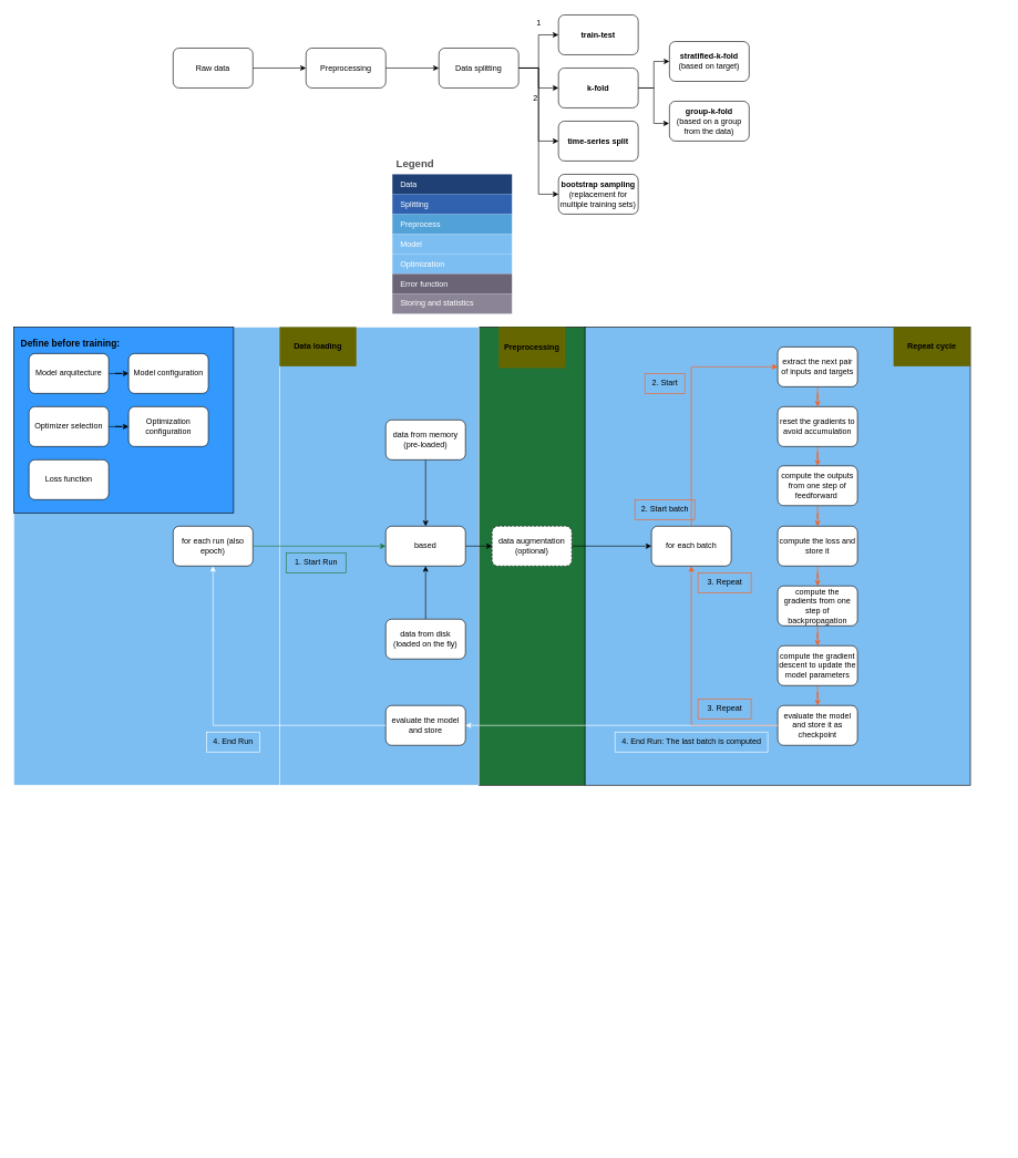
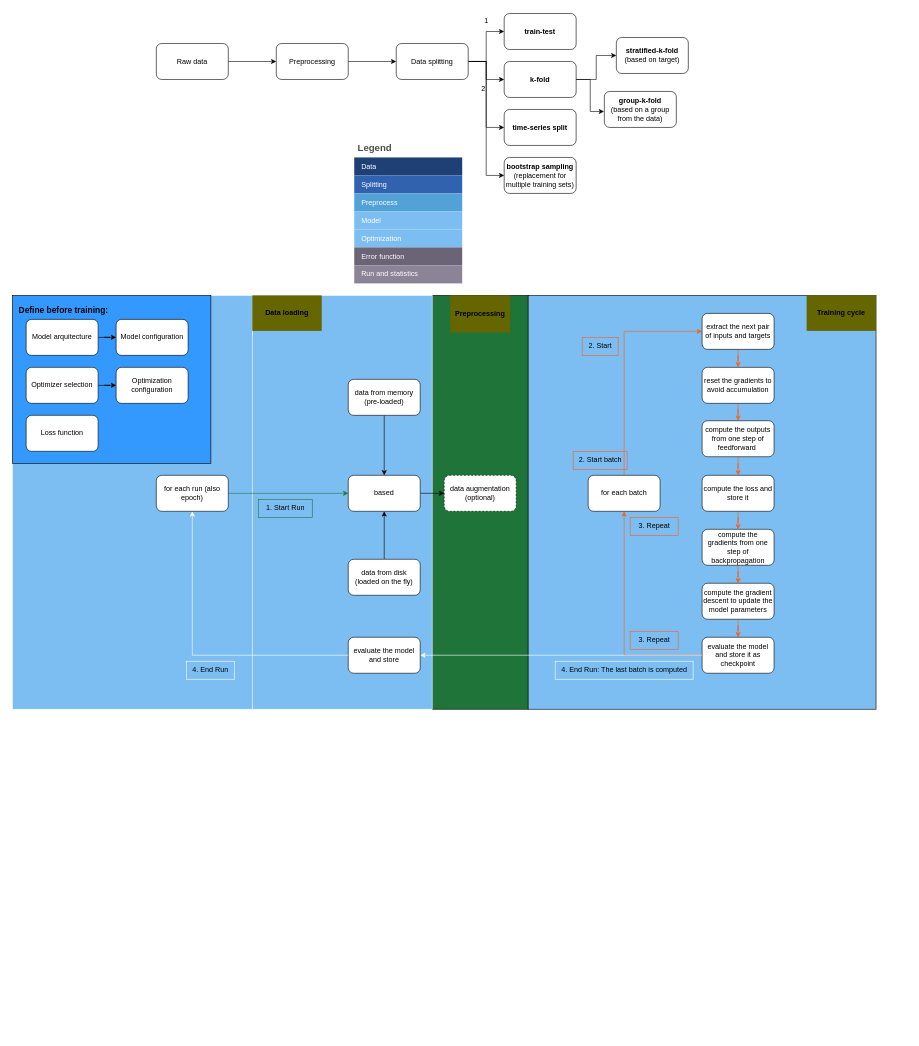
  <mxCell id="0" />
  <mxCell id="1" parent="0" />
  <mxCell id="2" value="" style="rounded=0;whiteSpace=wrap;html=1;fillColor=#7dbef2;strokeColor=#FFFFFF;" parent="1" vertex="1"><mxGeometry x="20" y="492" width="410" height="690" as="geometry" /></mxCell>
  <mxCell id="3" value="" style="group" parent="1" vertex="1" connectable="0"><mxGeometry x="400" y="462" width="1110" height="1260" as="geometry" /></mxCell>
  <mxCell id="4" value="" style="group" parent="3" vertex="1" connectable="0"><mxGeometry x="320" y="30" width="160" height="690" as="geometry" /></mxCell>
  <mxCell id="5" value="" style="rounded=0;whiteSpace=wrap;html=1;fillColor=#1F7439;" parent="4" vertex="1"><mxGeometry width="160" height="690.0" as="geometry" /></mxCell>
  <mxCell id="6" value="&lt;b&gt;P&lt;/b&gt;&lt;b style=&quot;background-color: initial;&quot;&gt;reprocessing&lt;/b&gt;" style="text;html=1;align=center;verticalAlign=middle;whiteSpace=wrap;rounded=0;color=#1E4074;fillColor=#666600;" parent="4" vertex="1"><mxGeometry x="30" width="100" height="61.791" as="geometry" /></mxCell>
  <mxCell id="7" value="" style="group" parent="3" vertex="1" connectable="0"><mxGeometry x="140" y="30" width="919.995" height="1150" as="geometry" /></mxCell>
  <mxCell id="8" value="data from memory (pre-loaded)" style="rounded=1;whiteSpace=wrap;html=1;" parent="7" vertex="1"><mxGeometry x="40" y="130" width="120" height="60" as="geometry" /></mxCell>
  <mxCell id="9" value="data from disk (loaded on the fly)" style="rounded=1;whiteSpace=wrap;html=1;" parent="7" vertex="1"><mxGeometry x="40" y="430" width="120" height="60" as="geometry" /></mxCell>
  <mxCell id="10" value="" style="group" parent="7" vertex="1" connectable="0"><mxGeometry x="339.995" width="580" height="690" as="geometry" /></mxCell>
  <mxCell id="11" value="" style="rounded=0;whiteSpace=wrap;html=1;fillColor=#7dbef2;" parent="10" vertex="1"><mxGeometry width="580" height="690" as="geometry" /></mxCell>
- <mxCell id="12" value="&lt;b&gt;Repeat cycle&lt;/b&gt;" style="text;html=1;align=center;verticalAlign=middle;whiteSpace=wrap;rounded=0;color=#1E4074;fillColor=#666600;" parent="10" vertex="1"><mxGeometry x="464.24" width="115.765" height="59.167" as="geometry" /></mxCell>
+ <mxCell id="12" value="&lt;b&gt;Training cycle&lt;/b&gt;" style="text;html=1;align=center;verticalAlign=middle;whiteSpace=wrap;rounded=0;color=#1E4074;fillColor=#666600;" parent="10" vertex="1"><mxGeometry x="464.24" width="115.765" height="59.167" as="geometry" /></mxCell>
  <mxCell id="13" style="edgeStyle=orthogonalEdgeStyle;rounded=0;orthogonalLoop=1;jettySize=auto;html=1;entryX=0;entryY=0.5;entryDx=0;entryDy=0;strokeColor=#FF5D17;" parent="10" source="14" target="16" edge="1"><mxGeometry relative="1" as="geometry"><Array as="points"><mxPoint x="160" y="60" /></Array></mxGeometry></mxCell>
  <mxCell id="14" value="for each batch" style="rounded=1;whiteSpace=wrap;html=1;" parent="10" vertex="1"><mxGeometry x="100.005" y="300" width="120" height="60" as="geometry" /></mxCell>
  <mxCell id="15" style="edgeStyle=orthogonalEdgeStyle;rounded=0;orthogonalLoop=1;jettySize=auto;html=1;entryX=0.5;entryY=0;entryDx=0;entryDy=0;strokeColor=#FF5D17;" parent="10" source="16" target="18" edge="1"><mxGeometry relative="1" as="geometry" /></mxCell>
  <mxCell id="16" value="extract the next pair of inputs and targets" style="rounded=1;whiteSpace=wrap;html=1;" parent="10" vertex="1"><mxGeometry x="290.005" y="30" width="120" height="60" as="geometry" /></mxCell>
  <mxCell id="17" style="edgeStyle=orthogonalEdgeStyle;rounded=0;orthogonalLoop=1;jettySize=auto;html=1;entryX=0.5;entryY=0;entryDx=0;entryDy=0;strokeColor=#FF5D17;" parent="10" source="18" target="20" edge="1"><mxGeometry relative="1" as="geometry" /></mxCell>
  <mxCell id="18" value="reset the gradients to avoid accumulation" style="rounded=1;whiteSpace=wrap;html=1;" parent="10" vertex="1"><mxGeometry x="290.005" y="120" width="120" height="60" as="geometry" /></mxCell>
  <mxCell id="19" style="edgeStyle=orthogonalEdgeStyle;rounded=0;orthogonalLoop=1;jettySize=auto;html=1;entryX=0.5;entryY=0;entryDx=0;entryDy=0;strokeColor=#FF5D17;" parent="10" source="20" target="22" edge="1"><mxGeometry relative="1" as="geometry" /></mxCell>
  <mxCell id="20" value="compute the outputs from one step of feedforward&amp;nbsp;" style="rounded=1;whiteSpace=wrap;html=1;" parent="10" vertex="1"><mxGeometry x="290.005" y="209" width="120" height="60" as="geometry" /></mxCell>
  <mxCell id="21" style="edgeStyle=orthogonalEdgeStyle;rounded=0;orthogonalLoop=1;jettySize=auto;html=1;entryX=0.5;entryY=0;entryDx=0;entryDy=0;strokeColor=#FF5D17;" parent="10" source="22" target="24" edge="1"><mxGeometry relative="1" as="geometry" /></mxCell>
  <mxCell id="22" value="compute the loss and store it" style="rounded=1;whiteSpace=wrap;html=1;" parent="10" vertex="1"><mxGeometry x="290.005" y="300" width="120" height="60" as="geometry" /></mxCell>
  <mxCell id="23" style="edgeStyle=orthogonalEdgeStyle;rounded=0;orthogonalLoop=1;jettySize=auto;html=1;entryX=0.5;entryY=0;entryDx=0;entryDy=0;strokeColor=#FF5D17;" parent="10" source="24" target="26" edge="1"><mxGeometry relative="1" as="geometry" /></mxCell>
  <mxCell id="24" value="compute the gradients from one step of backpropagation" style="rounded=1;whiteSpace=wrap;html=1;" parent="10" vertex="1"><mxGeometry x="290.005" y="390" width="120" height="60" as="geometry" /></mxCell>
  <mxCell id="25" style="edgeStyle=orthogonalEdgeStyle;rounded=0;orthogonalLoop=1;jettySize=auto;html=1;entryX=0.5;entryY=0;entryDx=0;entryDy=0;strokeColor=#FF5D17;" parent="10" source="26" target="27" edge="1"><mxGeometry relative="1" as="geometry" /></mxCell>
  <mxCell id="26" value="compute the gradient descent to update the model parameters" style="rounded=1;whiteSpace=wrap;html=1;" parent="10" vertex="1"><mxGeometry x="290.005" y="480" width="120" height="60" as="geometry" /></mxCell>
  <mxCell id="27" value="evaluate the model and store it as checkpoint" style="rounded=1;whiteSpace=wrap;html=1;" parent="10" vertex="1"><mxGeometry x="290.005" y="570" width="120" height="60" as="geometry" /></mxCell>
  <mxCell id="28" value="3. Repeat" style="text;html=1;align=center;verticalAlign=middle;resizable=0;points=[];autosize=1;strokeColor=#FF5D17;fillColor=none;" parent="10" vertex="1"><mxGeometry x="170.005" y="370" width="80" height="30" as="geometry" /></mxCell>
  <mxCell id="29" value="3. Repeat" style="text;html=1;align=center;verticalAlign=middle;resizable=0;points=[];autosize=1;strokeColor=#FF5D17;fillColor=none;" parent="10" vertex="1"><mxGeometry x="170.005" y="560" width="80" height="30" as="geometry" /></mxCell>
  <mxCell id="30" value="2. Start batch" style="text;html=1;align=center;verticalAlign=middle;resizable=0;points=[];autosize=1;strokeColor=#FF5D17;fillColor=none;" parent="10" vertex="1"><mxGeometry x="75.005" y="260" width="90" height="30" as="geometry" /></mxCell>
  <mxCell id="31" value="2. Start" style="text;html=1;align=center;verticalAlign=middle;resizable=0;points=[];autosize=1;strokeColor=#FF5D17;fillColor=none;" parent="10" vertex="1"><mxGeometry x="90.005" y="70" width="60" height="30" as="geometry" /></mxCell>
  <mxCell id="32" value="4. End Run: The last batch is computed" style="text;html=1;align=center;verticalAlign=middle;resizable=0;points=[];autosize=1;strokeColor=#FFFFFF;fillColor=none;" parent="10" vertex="1"><mxGeometry x="45.005" y="610" width="230" height="30" as="geometry" /></mxCell>
  <mxCell id="33" style="edgeStyle=orthogonalEdgeStyle;rounded=0;orthogonalLoop=1;jettySize=auto;html=1;entryX=0.5;entryY=1;entryDx=0;entryDy=0;strokeColor=#FF5D17;" parent="10" source="27" target="14" edge="1"><mxGeometry relative="1" as="geometry" /></mxCell>
  <mxCell id="34" value="data augmentation&lt;div&gt;(optional)&lt;/div&gt;" style="rounded=1;whiteSpace=wrap;html=1;dashed=1;" parent="7" vertex="1"><mxGeometry x="200" y="300" width="120" height="60" as="geometry" /></mxCell>
- <mxCell id="35" value="" style="edgeStyle=orthogonalEdgeStyle;rounded=0;orthogonalLoop=1;jettySize=auto;html=1;" parent="7" source="34" target="14" edge="1"><mxGeometry relative="1" as="geometry" /></mxCell>
  <mxCell id="36" value="" style="edgeStyle=orthogonalEdgeStyle;rounded=0;orthogonalLoop=1;jettySize=auto;html=1;" parent="3" source="9" target="40" edge="1"><mxGeometry relative="1" as="geometry" /></mxCell>
  <mxCell id="37" value="" style="edgeStyle=orthogonalEdgeStyle;rounded=0;orthogonalLoop=1;jettySize=auto;html=1;" parent="3" source="8" target="40" edge="1"><mxGeometry relative="1" as="geometry" /></mxCell>
  <mxCell id="38" value="" style="rounded=0;whiteSpace=wrap;html=1;fillColor=#7dbef2;strokeColor=#FFFFFF;" parent="3" vertex="1"><mxGeometry x="20" y="30" width="300" height="690" as="geometry" /></mxCell>
  <mxCell id="39" value="" style="edgeStyle=orthogonalEdgeStyle;rounded=0;orthogonalLoop=1;jettySize=auto;html=1;" parent="3" source="40" target="34" edge="1"><mxGeometry relative="1" as="geometry" /></mxCell>
  <mxCell id="40" value="based" style="rounded=1;whiteSpace=wrap;html=1;" parent="3" vertex="1"><mxGeometry x="180" y="330" width="120" height="60" as="geometry" /></mxCell>
  <mxCell id="41" value="1. Start Run" style="text;html=1;align=center;verticalAlign=middle;resizable=0;points=[];autosize=1;strokeColor=#1F7439;fillColor=none;" parent="3" vertex="1"><mxGeometry x="30" y="370" width="90" height="30" as="geometry" /></mxCell>
  <mxCell id="42" value="4. End Run" style="text;html=1;align=center;verticalAlign=middle;resizable=0;points=[];autosize=1;strokeColor=#FFFFFF;fillColor=none;" parent="3" vertex="1"><mxGeometry x="-90" y="640" width="80" height="30" as="geometry" /></mxCell>
  <mxCell id="43" value="evaluate the model and store" style="rounded=1;whiteSpace=wrap;html=1;" parent="3" vertex="1"><mxGeometry x="180" y="600" width="120" height="60" as="geometry" /></mxCell>
  <mxCell id="44" style="edgeStyle=orthogonalEdgeStyle;rounded=0;orthogonalLoop=1;jettySize=auto;html=1;entryX=1;entryY=0.5;entryDx=0;entryDy=0;strokeColor=#FFFFFF;" parent="3" source="27" target="43" edge="1"><mxGeometry relative="1" as="geometry" /></mxCell>
  <mxCell id="45" value="" style="edgeStyle=orthogonalEdgeStyle;rounded=0;orthogonalLoop=1;jettySize=auto;html=1;" parent="3" source="46" target="40" edge="1"><mxGeometry relative="1" as="geometry" /></mxCell>
  <mxCell id="46" value="data from memory (pre-loaded)" style="rounded=1;whiteSpace=wrap;html=1;" parent="3" vertex="1"><mxGeometry x="180" y="170" width="120" height="60" as="geometry" /></mxCell>
  <mxCell id="47" value="" style="edgeStyle=orthogonalEdgeStyle;rounded=0;orthogonalLoop=1;jettySize=auto;html=1;" parent="3" source="48" target="40" edge="1"><mxGeometry relative="1" as="geometry" /></mxCell>
  <mxCell id="48" value="data from disk (loaded on the fly)" style="rounded=1;whiteSpace=wrap;html=1;" parent="3" vertex="1"><mxGeometry x="180" y="470" width="120" height="60" as="geometry" /></mxCell>
  <mxCell id="49" value="&lt;b&gt;Data loading&lt;/b&gt;" style="text;html=1;align=center;verticalAlign=middle;whiteSpace=wrap;rounded=0;color=#1E4074;fillColor=#666600;" parent="3" vertex="1"><mxGeometry x="19.995" y="30" width="115.765" height="59.167" as="geometry" /></mxCell>
  <mxCell id="50" value="Legend" style="shape=table;startSize=30;container=1;collapsible=0;childLayout=tableLayout;fontSize=16;align=left;verticalAlign=top;fillColor=none;strokeColor=none;fontColor=#4D4D4D;fontStyle=1;spacingLeft=6;spacing=0;resizable=0;" parent="1" vertex="1"><mxGeometry x="590" y="232" width="180" height="240" as="geometry" /></mxCell>
  <mxCell id="51" value="" style="shape=tableRow;horizontal=0;startSize=0;swimlaneHead=0;swimlaneBody=0;strokeColor=inherit;top=0;left=0;bottom=0;right=0;collapsible=0;dropTarget=0;fillColor=none;points=[[0,0.5],[1,0.5]];portConstraint=eastwest;fontSize=12;" parent="50" vertex="1"><mxGeometry y="30" width="180" height="30" as="geometry" /></mxCell>
  <mxCell id="52" value="Data" style="shape=partialRectangle;html=1;whiteSpace=wrap;connectable=0;strokeColor=inherit;overflow=hidden;fillColor=#1E4074;top=0;left=0;bottom=0;right=0;pointerEvents=1;fontSize=12;align=left;fontColor=#FFFFFF;gradientColor=none;spacingLeft=10;spacingRight=4;" parent="51" vertex="1"><mxGeometry width="180" height="30" as="geometry"><mxRectangle width="180" height="30" as="alternateBounds" /></mxGeometry></mxCell>
  <mxCell id="53" value="" style="shape=tableRow;horizontal=0;startSize=0;swimlaneHead=0;swimlaneBody=0;strokeColor=inherit;top=0;left=0;bottom=0;right=0;collapsible=0;dropTarget=0;fillColor=none;points=[[0,0.5],[1,0.5]];portConstraint=eastwest;fontSize=12;" parent="50" vertex="1"><mxGeometry y="60" width="180" height="30" as="geometry" /></mxCell>
  <mxCell id="54" value="Splitting" style="shape=partialRectangle;html=1;whiteSpace=wrap;connectable=0;strokeColor=inherit;overflow=hidden;fillColor=#3162AF;top=0;left=0;bottom=0;right=0;pointerEvents=1;fontSize=12;align=left;fontColor=#FFFFFF;gradientColor=none;spacingLeft=10;spacingRight=4;" parent="53" vertex="1"><mxGeometry width="180" height="30" as="geometry"><mxRectangle width="180" height="30" as="alternateBounds" /></mxGeometry></mxCell>
  <mxCell id="55" value="" style="shape=tableRow;horizontal=0;startSize=0;swimlaneHead=0;swimlaneBody=0;strokeColor=inherit;top=0;left=0;bottom=0;right=0;collapsible=0;dropTarget=0;fillColor=none;points=[[0,0.5],[1,0.5]];portConstraint=eastwest;fontSize=12;" parent="50" vertex="1"><mxGeometry y="90" width="180" height="30" as="geometry" /></mxCell>
  <mxCell id="56" value="Preprocess" style="shape=partialRectangle;html=1;whiteSpace=wrap;connectable=0;strokeColor=inherit;overflow=hidden;fillColor=#52a2d8;top=0;left=0;bottom=0;right=0;pointerEvents=1;fontSize=12;align=left;fontColor=#FFFFFF;gradientColor=none;spacingLeft=10;spacingRight=4;" parent="55" vertex="1"><mxGeometry width="180" height="30" as="geometry"><mxRectangle width="180" height="30" as="alternateBounds" /></mxGeometry></mxCell>
  <mxCell id="57" value="" style="shape=tableRow;horizontal=0;startSize=0;swimlaneHead=0;swimlaneBody=0;strokeColor=inherit;top=0;left=0;bottom=0;right=0;collapsible=0;dropTarget=0;fillColor=none;points=[[0,0.5],[1,0.5]];portConstraint=eastwest;fontSize=12;" parent="50" vertex="1"><mxGeometry y="120" width="180" height="30" as="geometry" /></mxCell>
  <mxCell id="58" value="Model" style="shape=partialRectangle;html=1;whiteSpace=wrap;connectable=0;strokeColor=inherit;overflow=hidden;fillColor=#7dbef2;top=0;left=0;bottom=0;right=0;pointerEvents=1;fontSize=12;align=left;fontColor=#FFFFFF;gradientColor=none;spacingLeft=10;spacingRight=4;" parent="57" vertex="1"><mxGeometry width="180" height="30" as="geometry"><mxRectangle width="180" height="30" as="alternateBounds" /></mxGeometry></mxCell>
  <mxCell id="59" value="" style="shape=tableRow;horizontal=0;startSize=0;swimlaneHead=0;swimlaneBody=0;strokeColor=inherit;top=0;left=0;bottom=0;right=0;collapsible=0;dropTarget=0;fillColor=none;points=[[0,0.5],[1,0.5]];portConstraint=eastwest;fontSize=12;" parent="50" vertex="1"><mxGeometry y="150" width="180" height="30" as="geometry" /></mxCell>
  <mxCell id="60" value="Optimization" style="shape=partialRectangle;html=1;whiteSpace=wrap;connectable=0;strokeColor=inherit;overflow=hidden;fillColor=#7dbef2;top=0;left=0;bottom=0;right=0;pointerEvents=1;fontSize=12;align=left;fontColor=#FFFFFF;gradientColor=none;spacingLeft=10;spacingRight=4;" parent="59" vertex="1"><mxGeometry width="180" height="30" as="geometry"><mxRectangle width="180" height="30" as="alternateBounds" /></mxGeometry></mxCell>
  <mxCell id="61" value="" style="shape=tableRow;horizontal=0;startSize=0;swimlaneHead=0;swimlaneBody=0;strokeColor=inherit;top=0;left=0;bottom=0;right=0;collapsible=0;dropTarget=0;fillColor=none;points=[[0,0.5],[1,0.5]];portConstraint=eastwest;fontSize=12;" parent="50" vertex="1"><mxGeometry y="180" width="180" height="30" as="geometry" /></mxCell>
  <mxCell id="62" value="Error function" style="shape=partialRectangle;html=1;whiteSpace=wrap;connectable=0;strokeColor=inherit;overflow=hidden;fillColor=#6b6477;top=0;left=0;bottom=0;right=0;pointerEvents=1;fontSize=12;align=left;fontColor=#FFFFFF;gradientColor=none;spacingLeft=10;spacingRight=4;" parent="61" vertex="1"><mxGeometry width="180" height="30" as="geometry"><mxRectangle width="180" height="30" as="alternateBounds" /></mxGeometry></mxCell>
  <mxCell id="63" value="" style="shape=tableRow;horizontal=0;startSize=0;swimlaneHead=0;swimlaneBody=0;strokeColor=inherit;top=0;left=0;bottom=0;right=0;collapsible=0;dropTarget=0;fillColor=none;points=[[0,0.5],[1,0.5]];portConstraint=eastwest;fontSize=12;" parent="50" vertex="1"><mxGeometry y="210" width="180" height="30" as="geometry" /></mxCell>
- <mxCell id="64" value="Storing and statistics" style="shape=partialRectangle;html=1;whiteSpace=wrap;connectable=0;strokeColor=inherit;overflow=hidden;fillColor=#8b8496;top=0;left=0;bottom=0;right=0;pointerEvents=1;fontSize=12;align=left;fontColor=#FFFFFF;gradientColor=none;spacingLeft=10;spacingRight=4;" parent="63" vertex="1"><mxGeometry width="180" height="30" as="geometry"><mxRectangle width="180" height="30" as="alternateBounds" /></mxGeometry></mxCell>
+ <mxCell id="64" value="Run and statistics" style="shape=partialRectangle;html=1;whiteSpace=wrap;connectable=0;strokeColor=inherit;overflow=hidden;fillColor=#8b8496;top=0;left=0;bottom=0;right=0;pointerEvents=1;fontSize=12;align=left;fontColor=#FFFFFF;gradientColor=none;spacingLeft=10;spacingRight=4;" parent="63" vertex="1"><mxGeometry width="180" height="30" as="geometry"><mxRectangle width="180" height="30" as="alternateBounds" /></mxGeometry></mxCell>
  <mxCell id="65" value="" style="edgeStyle=orthogonalEdgeStyle;rounded=0;orthogonalLoop=1;jettySize=auto;html=1;" parent="1" source="66" target="68" edge="1"><mxGeometry relative="1" as="geometry" /></mxCell>
  <mxCell id="66" value="Raw data" style="rounded=1;whiteSpace=wrap;html=1;" parent="1" vertex="1"><mxGeometry x="260" y="72" width="120" height="60" as="geometry" /></mxCell>
  <mxCell id="67" value="" style="edgeStyle=orthogonalEdgeStyle;rounded=0;orthogonalLoop=1;jettySize=auto;html=1;" parent="1" source="68" target="73" edge="1"><mxGeometry relative="1" as="geometry" /></mxCell>
  <mxCell id="68" value="Preprocessing" style="rounded=1;whiteSpace=wrap;html=1;" parent="1" vertex="1"><mxGeometry x="460" y="72" width="120" height="60" as="geometry" /></mxCell>
  <mxCell id="69" value="" style="edgeStyle=orthogonalEdgeStyle;rounded=0;orthogonalLoop=1;jettySize=auto;html=1;" parent="1" source="73" target="74" edge="1"><mxGeometry relative="1" as="geometry" /></mxCell>
  <mxCell id="70" value="" style="edgeStyle=orthogonalEdgeStyle;rounded=0;orthogonalLoop=1;jettySize=auto;html=1;" parent="1" source="73" target="76" edge="1"><mxGeometry relative="1" as="geometry" /></mxCell>
  <mxCell id="71" style="edgeStyle=orthogonalEdgeStyle;rounded=0;orthogonalLoop=1;jettySize=auto;html=1;entryX=0;entryY=0.5;entryDx=0;entryDy=0;" parent="1" source="73" target="80" edge="1"><mxGeometry relative="1" as="geometry" /></mxCell>
  <mxCell id="72" style="edgeStyle=orthogonalEdgeStyle;rounded=0;orthogonalLoop=1;jettySize=auto;html=1;entryX=0;entryY=0.5;entryDx=0;entryDy=0;" parent="1" source="73" target="81" edge="1"><mxGeometry relative="1" as="geometry" /></mxCell>
  <mxCell id="73" value="Data splitting" style="rounded=1;whiteSpace=wrap;html=1;" parent="1" vertex="1"><mxGeometry x="660" y="72" width="120" height="60" as="geometry" /></mxCell>
  <mxCell id="74" value="&lt;b&gt;train-test&lt;/b&gt;" style="rounded=1;whiteSpace=wrap;html=1;" parent="1" vertex="1"><mxGeometry x="840" y="22" width="120" height="60" as="geometry" /></mxCell>
  <mxCell id="75" value="" style="edgeStyle=orthogonalEdgeStyle;rounded=0;orthogonalLoop=1;jettySize=auto;html=1;" parent="1" source="76" target="79" edge="1"><mxGeometry relative="1" as="geometry" /></mxCell>
  <mxCell id="76" value="&lt;b&gt;k-fold&lt;/b&gt;" style="rounded=1;whiteSpace=wrap;html=1;" parent="1" vertex="1"><mxGeometry x="840" y="102" width="120" height="60" as="geometry" /></mxCell>
  <mxCell id="77" value="1" style="text;html=1;align=center;verticalAlign=middle;resizable=0;points=[];autosize=1;strokeColor=none;fillColor=none;" parent="1" vertex="1"><mxGeometry x="795" y="20" width="30" height="30" as="geometry" /></mxCell>
  <mxCell id="78" value="2" style="text;html=1;align=center;verticalAlign=middle;resizable=0;points=[];autosize=1;strokeColor=none;fillColor=none;" parent="1" vertex="1"><mxGeometry x="790" y="132" width="30" height="30" as="geometry" /></mxCell>
- <mxCell id="79" value="&lt;b&gt;stratified-k-fold&lt;/b&gt; (based on target)" style="rounded=1;whiteSpace=wrap;html=1;" parent="1" vertex="1"><mxGeometry x="1007" y="62" width="120" height="60" as="geometry" /></mxCell>
+ <mxCell id="79" value="&lt;b&gt;stratified-k-fold&lt;/b&gt; (based on target)" style="rounded=1;whiteSpace=wrap;html=1;" parent="1" vertex="1"><mxGeometry x="1027" y="62" width="120" height="60" as="geometry" /></mxCell>
  <mxCell id="80" value="&lt;b&gt;time-series split&lt;/b&gt;" style="rounded=1;whiteSpace=wrap;html=1;" parent="1" vertex="1"><mxGeometry x="840" y="182" width="120" height="60" as="geometry" /></mxCell>
  <mxCell id="81" value="&lt;b&gt;bootstrap sampling&lt;/b&gt;&lt;div&gt;(replacement for multiple training sets)&lt;/div&gt;" style="rounded=1;whiteSpace=wrap;html=1;" parent="1" vertex="1"><mxGeometry x="840" y="262" width="120" height="60" as="geometry" /></mxCell>
  <mxCell id="82" value="&lt;b&gt;group-k-fold&lt;/b&gt;&lt;div&gt;(based on a group from the data)&lt;/div&gt;" style="rounded=1;whiteSpace=wrap;html=1;" parent="1" vertex="1"><mxGeometry x="1007" y="152" width="120" height="60" as="geometry" /></mxCell>
  <mxCell id="83" style="edgeStyle=orthogonalEdgeStyle;rounded=0;orthogonalLoop=1;jettySize=auto;html=1;entryX=-0.004;entryY=0.556;entryDx=0;entryDy=0;entryPerimeter=0;" parent="1" source="76" target="82" edge="1"><mxGeometry relative="1" as="geometry" /></mxCell>
  <mxCell id="84" value="for each run (also epoch)" style="rounded=1;whiteSpace=wrap;html=1;" parent="1" vertex="1"><mxGeometry x="260" y="792" width="120" height="60" as="geometry" /></mxCell>
  <mxCell id="85" value="" style="edgeStyle=orthogonalEdgeStyle;rounded=0;orthogonalLoop=1;jettySize=auto;html=1;strokeColor=#1F7439;" parent="1" source="84" target="40" edge="1"><mxGeometry relative="1" as="geometry" /></mxCell>
  <mxCell id="86" style="edgeStyle=orthogonalEdgeStyle;rounded=0;orthogonalLoop=1;jettySize=auto;html=1;entryX=0.5;entryY=1;entryDx=0;entryDy=0;strokeColor=#FFFFFF;" parent="1" source="43" target="84" edge="1"><mxGeometry relative="1" as="geometry" /></mxCell>
  <mxCell id="87" value="" style="group" vertex="1" connectable="0" parent="1"><mxGeometry x="20" y="492" width="331" height="280" as="geometry" /></mxCell>
  <mxCell id="88" value="" style="rounded=0;whiteSpace=wrap;html=1;fillColor=#3399FF;" vertex="1" parent="87"><mxGeometry width="331" height="280" as="geometry" /></mxCell>
  <mxCell id="89" value="" style="group" vertex="1" connectable="0" parent="87"><mxGeometry width="331" height="280" as="geometry" /></mxCell>
  <mxCell id="90" value="" style="edgeStyle=orthogonalEdgeStyle;rounded=0;orthogonalLoop=1;jettySize=auto;html=1;" parent="89" source="91" target="92" edge="1"><mxGeometry relative="1" as="geometry" /></mxCell>
  <mxCell id="91" value="Model arquitecture" style="rounded=1;whiteSpace=wrap;html=1;" parent="89" vertex="1"><mxGeometry x="23" y="40" width="120" height="60" as="geometry" /></mxCell>
  <mxCell id="92" value="Model configuration" style="rounded=1;whiteSpace=wrap;html=1;" parent="89" vertex="1"><mxGeometry x="173" y="40" width="120" height="60" as="geometry" /></mxCell>
  <mxCell id="93" value="" style="edgeStyle=orthogonalEdgeStyle;rounded=0;orthogonalLoop=1;jettySize=auto;html=1;" parent="89" source="94" target="95" edge="1"><mxGeometry relative="1" as="geometry" /></mxCell>
  <mxCell id="94" value="Optimizer selection" style="rounded=1;whiteSpace=wrap;html=1;" parent="89" vertex="1"><mxGeometry x="23" y="120" width="120" height="60" as="geometry" /></mxCell>
  <mxCell id="95" value="Optimization configuration" style="rounded=1;whiteSpace=wrap;html=1;" parent="89" vertex="1"><mxGeometry x="173" y="120" width="120" height="60" as="geometry" /></mxCell>
  <mxCell id="96" value="Loss function" style="rounded=1;whiteSpace=wrap;html=1;" parent="89" vertex="1"><mxGeometry x="23" y="200" width="120" height="60" as="geometry" /></mxCell>
  <mxCell id="97" value="&lt;font style=&quot;font-size: 14px;&quot;&gt;&lt;b&gt;Define before training:&lt;/b&gt;&lt;/font&gt;" style="text;html=1;align=center;verticalAlign=middle;resizable=0;points=[];autosize=1;strokeColor=none;fillColor=none;" vertex="1" parent="89"><mxGeometry y="10" width="170" height="30" as="geometry" /></mxCell>
